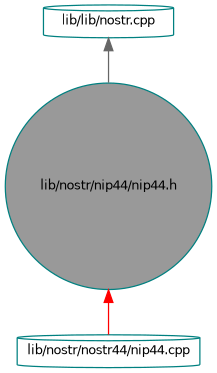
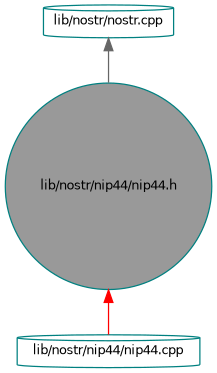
  digraph {
    node [color=teal fillcolor=white fontname=Helvetica fontsize=10 shape=cylinder style=filled]
    edge [dir=back fontname=Helvetica fontsize=10 labelfontname=Helvetica labelfontsize=10 style=solid]
    n1 [fillcolor=grey60 fontcolor=black height=0.2 label="lib/nostr/nip44/nip44.h" shape=circle width=0.4]
-   n2 [height=0.2 label="lib/nostr/nostr44/nip44.cpp" width=0.4]
-   n3 [height=0.2 label="lib/lib/nostr.cpp" width=0.4]
+   n2 [height=0.2 label="lib/nostr/nip44/nip44.cpp" width=0.4]
+   n3 [height=0.2 label="lib/nostr/nostr.cpp" width=0.4]
    n1 -> n2 [color=red]
    n3 -> n1 [color=gray40]
  }
